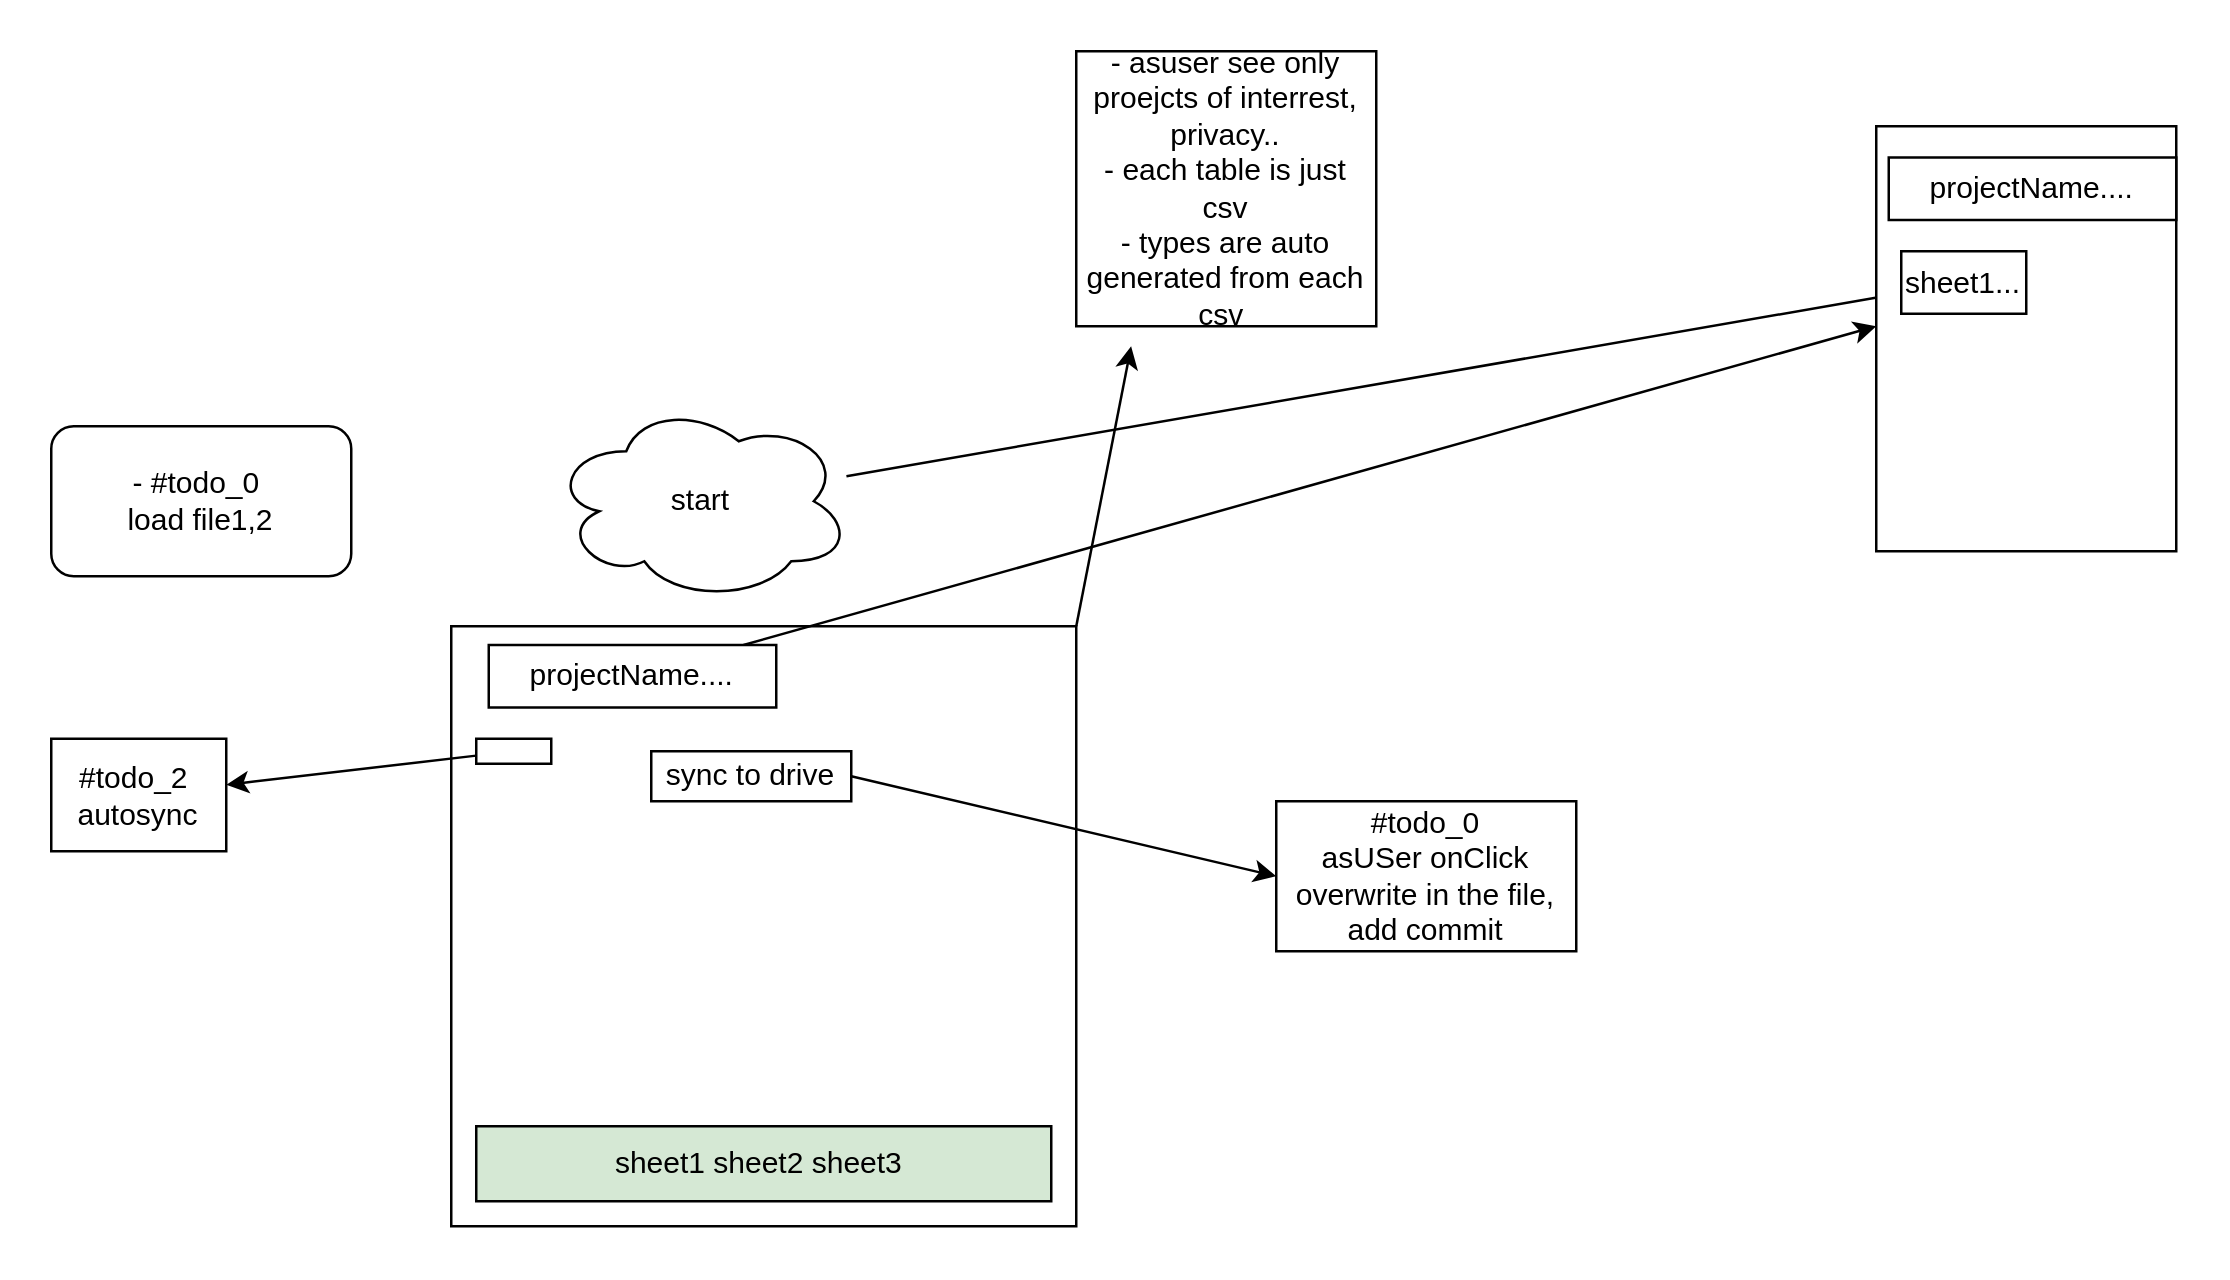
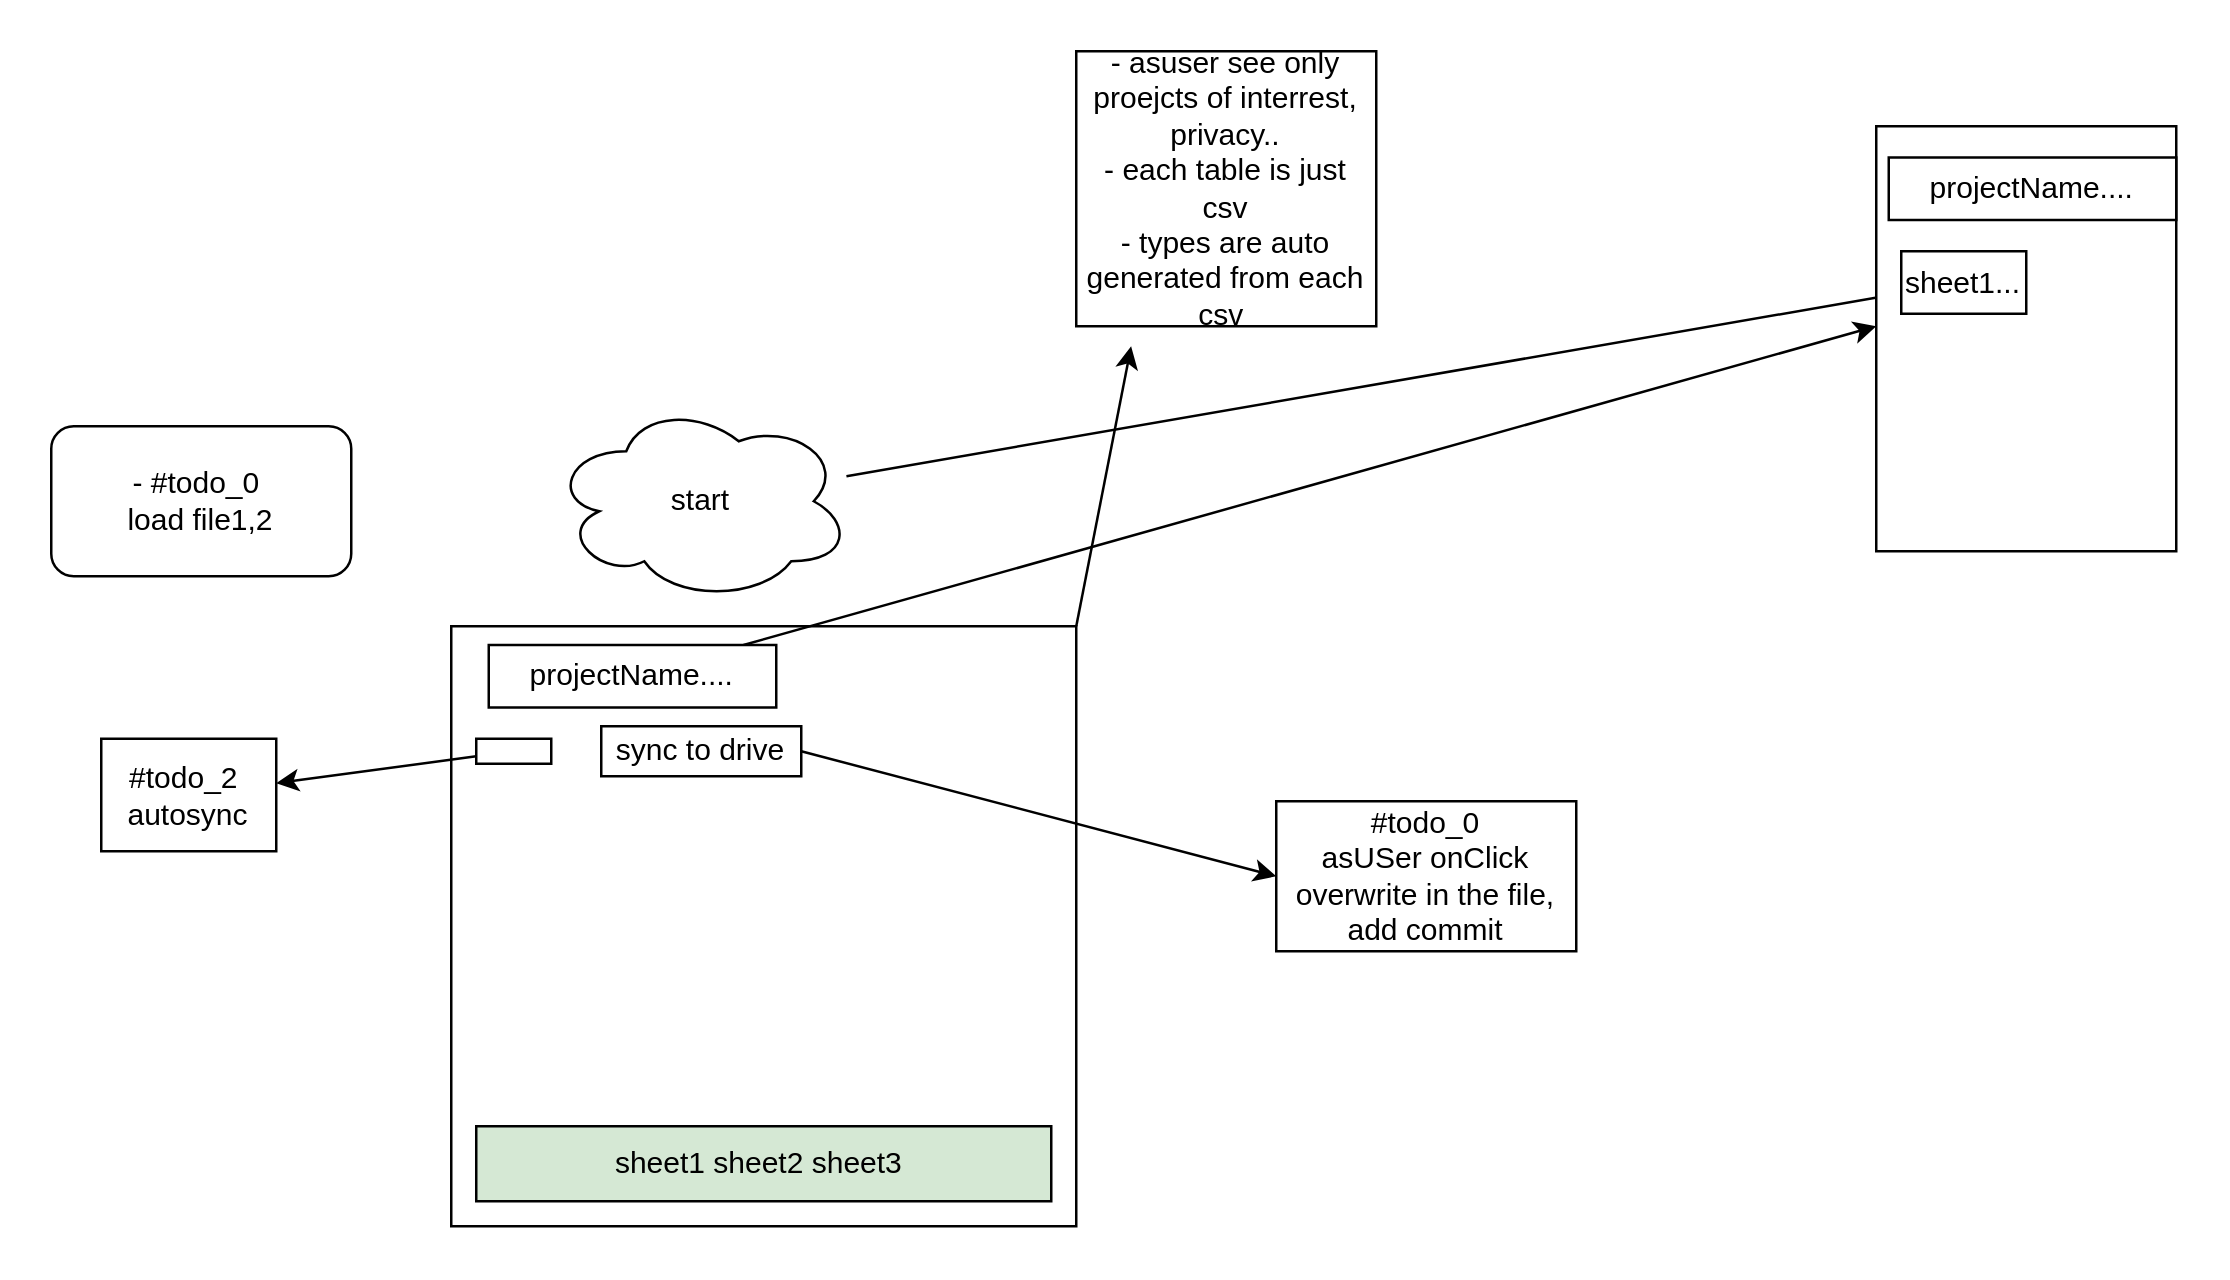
  <mxCell id="0" />
  <mxCell id="1" parent="0" />
  <mxCell id="2" style="edgeStyle=none;html=1;exitX=1;exitY=0;exitDx=0;exitDy=0;entryX=0.183;entryY=1.073;entryDx=0;entryDy=0;entryPerimeter=0;" edge="1" parent="1" source="3" target="15"><mxGeometry relative="1" as="geometry"><mxPoint x="440" y="170" as="targetPoint" /></mxGeometry></mxCell>
  <mxCell id="3" value="" style="whiteSpace=wrap;html=1;" vertex="1" parent="1"><mxGeometry x="180" y="250" width="250" height="240" as="geometry" /></mxCell>
  <mxCell id="4" style="edgeStyle=none;html=1;startArrow=none;" edge="1" parent="1" source="14"><mxGeometry relative="1" as="geometry"><mxPoint x="750" y="130" as="targetPoint" /></mxGeometry></mxCell>
- <mxCell id="5" value="sync to drive" style="whiteSpace=wrap;html=1;" vertex="1" parent="1"><mxGeometry x="260" y="300" width="80" height="20" as="geometry" /></mxCell>
+ <mxCell id="5" value="sync to drive" style="whiteSpace=wrap;html=1;" vertex="1" parent="1"><mxGeometry x="240" y="290" width="80" height="20" as="geometry" /></mxCell>
  <mxCell id="6" style="edgeStyle=none;html=1;exitX=1;exitY=0.5;exitDx=0;exitDy=0;" edge="1" parent="1" source="5"><mxGeometry relative="1" as="geometry"><mxPoint x="510" y="350" as="targetPoint" /><mxPoint x="340" y="299.5" as="sourcePoint" /></mxGeometry></mxCell>
  <mxCell id="7" value="#todo_0&lt;br&gt;asUSer onClick overwrite in the file, add commit" style="whiteSpace=wrap;html=1;" vertex="1" parent="1"><mxGeometry x="510" y="320" width="120" height="60" as="geometry" /></mxCell>
  <mxCell id="8" value="" style="edgeStyle=none;html=1;" edge="1" parent="1" source="9" target="19"><mxGeometry relative="1" as="geometry" /></mxCell>
  <mxCell id="9" value="start" style="ellipse;shape=cloud;whiteSpace=wrap;html=1;" vertex="1" parent="1"><mxGeometry x="220" y="160" width="120" height="80" as="geometry" /></mxCell>
  <mxCell id="10" value="- #todo_0&amp;nbsp;&lt;br&gt;load file1,2" style="whiteSpace=wrap;html=1;rounded=1;" vertex="1" parent="1"><mxGeometry x="20" y="170" width="120" height="60" as="geometry" /></mxCell>
  <mxCell id="11" value="" style="edgeStyle=none;html=1;" edge="1" parent="1" source="12" target="13"><mxGeometry relative="1" as="geometry" /></mxCell>
  <mxCell id="12" value="" style="whiteSpace=wrap;html=1;" vertex="1" parent="1"><mxGeometry x="190" y="295" width="30" height="10" as="geometry" /></mxCell>
- <mxCell id="13" value="#todo_2&amp;nbsp;&lt;br&gt;autosync" style="whiteSpace=wrap;html=1;" vertex="1" parent="1"><mxGeometry x="20" y="295" width="70" height="45" as="geometry" /></mxCell>
+ <mxCell id="13" value="#todo_2&amp;nbsp;&lt;br&gt;autosync" style="whiteSpace=wrap;html=1;" vertex="1" parent="1"><mxGeometry x="40" y="295" width="70" height="45" as="geometry" /></mxCell>
  <mxCell id="14" value="projectName...." style="whiteSpace=wrap;html=1;" vertex="1" parent="1"><mxGeometry x="195" y="257.5" width="115" height="25" as="geometry" /></mxCell>
  <mxCell id="15" value="- asuser see only proejcts of interrest, privacy..&lt;br&gt;- each table is just csv&lt;br&gt;- types are auto generated from each csv&amp;nbsp;" style="whiteSpace=wrap;html=1;" vertex="1" parent="1"><mxGeometry x="430" y="20" width="120" height="110" as="geometry" /></mxCell>
  <mxCell id="16" value="sheet1 sheet2 sheet3&amp;nbsp;" style="whiteSpace=wrap;html=1;fillColor=#d5e8d4;" vertex="1" parent="1"><mxGeometry x="190" y="450" width="230" height="30" as="geometry" /></mxCell>
  <mxCell id="17" value="&lt;span style=&quot;color: rgba(0, 0, 0, 0); font-family: monospace; font-size: 0px; text-align: start;&quot;&gt;%3CmxGraphModel%3E%3Croot%3E%3CmxCell%20id%3D%220%22%2F%3E%3CmxCell%20id%3D%221%22%20parent%3D%220%22%2F%3E%3CmxCell%20id%3D%222%22%20value%3D%22projectName....%22%20style%3D%22whiteSpace%3Dwrap%3Bhtml%3D1%3B%22%20vertex%3D%221%22%20parent%3D%221%22%3E%3CmxGeometry%20x%3D%22955%22%20y%3D%22-167.5%22%20width%3D%22115%22%20height%3D%2225%22%20as%3D%22geometry%22%2F%3E%3C%2FmxCell%3E%3C%2Froot%3E%3C%2FmxGraphModel%3E&lt;/span&gt;" style="whiteSpace=wrap;html=1;" vertex="1" parent="1"><mxGeometry x="750" y="50" width="120" height="170" as="geometry" /></mxCell>
  <mxCell id="18" value="projectName...." style="whiteSpace=wrap;html=1;" vertex="1" parent="1"><mxGeometry x="755" y="62.5" width="115" height="25" as="geometry" /></mxCell>
  <mxCell id="19" value="sheet1..." style="whiteSpace=wrap;html=1;" vertex="1" parent="1"><mxGeometry x="760" y="100" width="50" height="25" as="geometry" /></mxCell>
